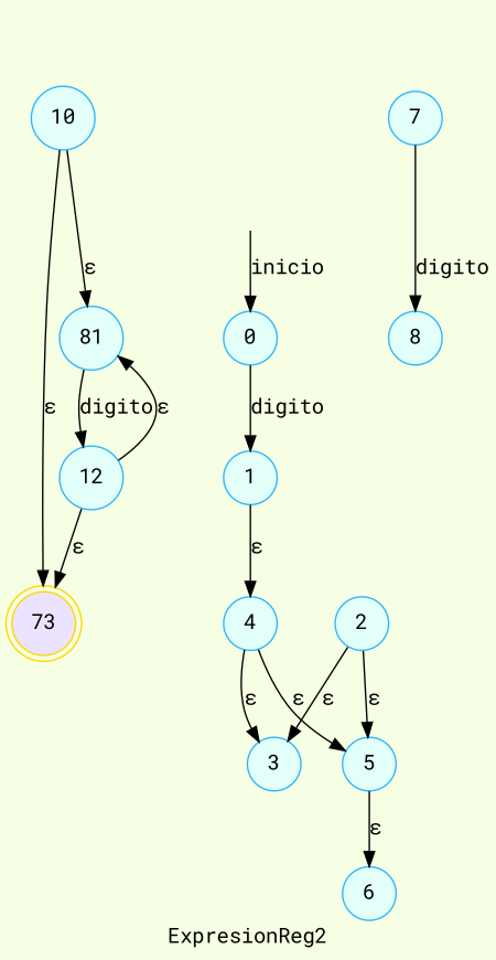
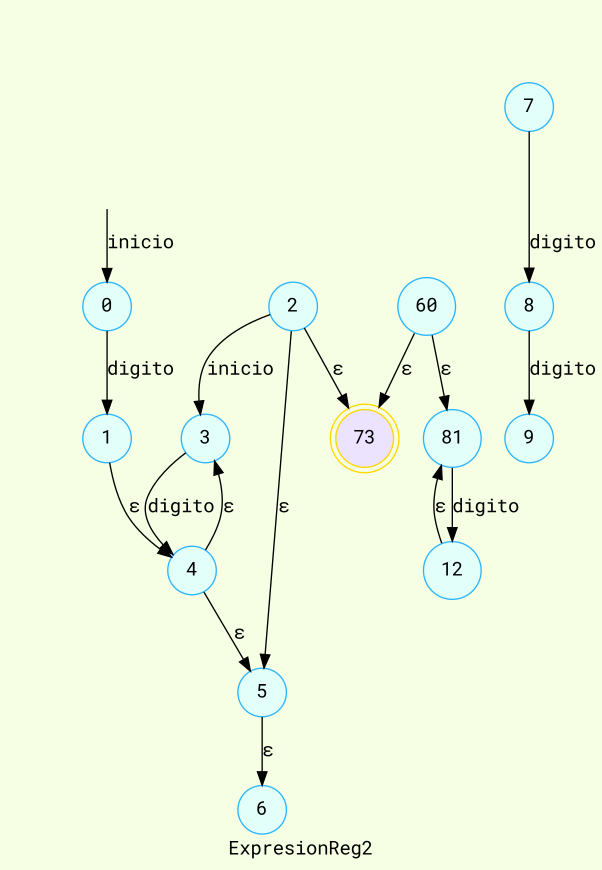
  digraph {
    bgcolor="#F6FFE3"
    fontname="Roboto Mono"
    label=ExpresionReg2
    rankdir=TB
    node [color="#2CB5FF" fillcolor="#E3FFFA" fontname="Roboto Mono" shape=circle style=filled]
    edge [fontname="Roboto Mono"]
    n1 [color=gold fillcolor="#EBE3FF" label=73 shape=doublecircle]
    flechainicio [style=invis]
    0
    1
    4
    2
    3
    5
    6
    7
    8
-   10
+   9
+   10 [label=60]
    n14 [label=81]
    12
    flechainicio -> 0 [label=inicio]
    0 -> 1 [label=digito]
    1 -> 4 [label="ε"]
    4 -> 3 [label="ε"]
    4 -> 5 [label="ε"]
-   2 -> 3 [label="ε"]
+   2 -> 3 [label=inicio]
    2 -> 5 [label="ε"]
+   3 -> 4 [label=digito]
    5 -> 6 [label="ε"]
    7 -> 8 [label=digito]
+   8 -> 9 [label=digito]
    10 -> n1 [label="ε"]
    10 -> n14 [label="ε"]
    n14 -> 12 [label=digito]
-   12 -> n1 [label="ε"]
+   2 -> n1 [label="ε"]
    12 -> n14 [label="ε"]
  }
